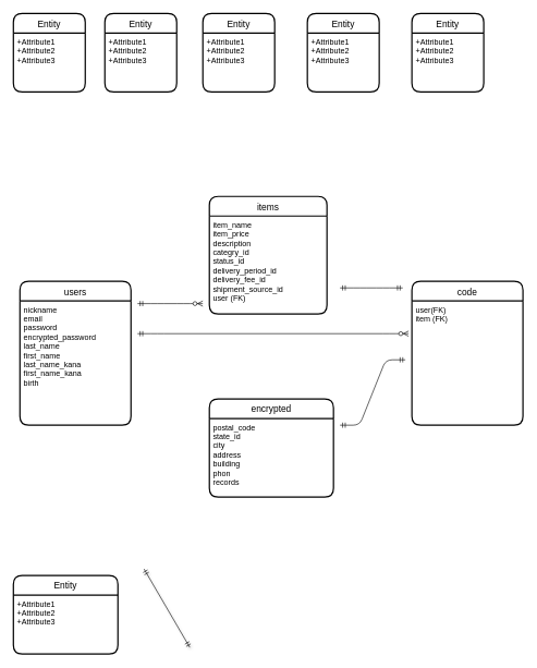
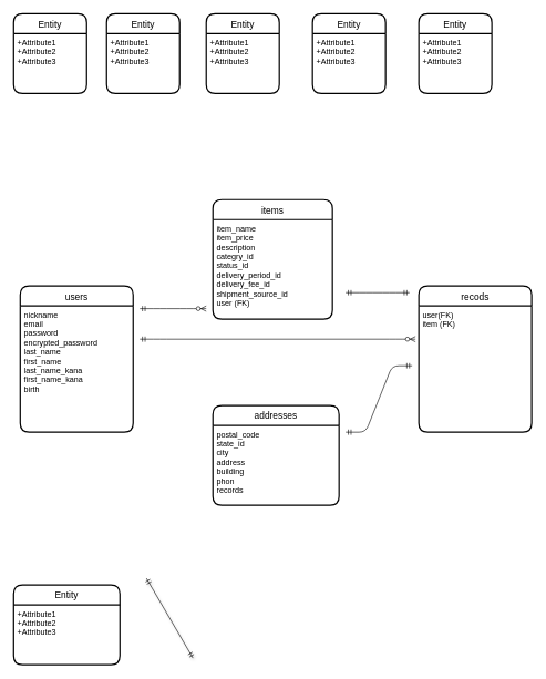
  <mxCell id="0" />
  <mxCell id="1" parent="0" />
  <mxCell id="2" value="" style="edgeStyle=entityRelationEdgeStyle;fontSize=12;html=1;endArrow=ERzeroToMany;startArrow=ERmandOne;" parent="1" edge="1"><mxGeometry width="100" height="100" relative="1" as="geometry"><mxPoint x="210" y="464" as="sourcePoint" /><mxPoint x="310" y="464" as="targetPoint" /></mxGeometry></mxCell>
  <mxCell id="3" value="" style="edgeStyle=entityRelationEdgeStyle;fontSize=12;html=1;endArrow=ERzeroToMany;startArrow=ERmandOne;rounded=1;" parent="1" edge="1"><mxGeometry width="100" height="100" relative="1" as="geometry"><mxPoint x="210" y="510" as="sourcePoint" /><mxPoint x="625" y="510" as="targetPoint" /></mxGeometry></mxCell>
  <mxCell id="4" value="" style="edgeStyle=entityRelationEdgeStyle;fontSize=12;html=1;endArrow=ERmandOne;startArrow=ERmandOne;" parent="1" edge="1"><mxGeometry width="100" height="100" relative="1" as="geometry"><mxPoint x="520" y="440" as="sourcePoint" /><mxPoint x="616" y="440" as="targetPoint" /></mxGeometry></mxCell>
- <mxCell id="5" value="code" style="swimlane;childLayout=stackLayout;horizontal=1;startSize=30;horizontalStack=0;rounded=1;fontSize=14;fontStyle=0;strokeWidth=2;resizeParent=0;resizeLast=1;shadow=0;dashed=0;align=center;" parent="1" vertex="1"><mxGeometry x="630" y="430" width="170" height="220" as="geometry" /></mxCell>
+ <mxCell id="5" value="recods" style="swimlane;childLayout=stackLayout;horizontal=1;startSize=30;horizontalStack=0;rounded=1;fontSize=14;fontStyle=0;strokeWidth=2;resizeParent=0;resizeLast=1;shadow=0;dashed=0;align=center;" parent="1" vertex="1"><mxGeometry x="630" y="430" width="170" height="220" as="geometry" /></mxCell>
  <mxCell id="6" value="user(FK)&#10;item (FK)&#10;" style="align=left;strokeColor=none;fillColor=none;spacingLeft=4;fontSize=12;verticalAlign=top;resizable=0;rotatable=0;part=1;" parent="5" vertex="1"><mxGeometry y="30" width="170" height="190" as="geometry" /></mxCell>
  <mxCell id="7" value="items" style="swimlane;childLayout=stackLayout;horizontal=1;startSize=30;horizontalStack=0;rounded=1;fontSize=14;fontStyle=0;strokeWidth=2;resizeParent=0;resizeLast=1;shadow=0;dashed=0;align=center;" parent="1" vertex="1"><mxGeometry x="320" y="300" width="180" height="180" as="geometry" /></mxCell>
  <mxCell id="8" value="item_name&#10;item_price&#10;description&#10;categry_id&#10;status_id&#10;delivery_period_id&#10;delivery_fee_id&#10;shipment_source_id&#10;user (FK)" style="align=left;strokeColor=none;fillColor=none;spacingLeft=4;fontSize=12;verticalAlign=top;resizable=0;rotatable=0;part=1;" parent="7" vertex="1"><mxGeometry y="30" width="180" height="150" as="geometry" /></mxCell>
  <mxCell id="9" value="users" style="swimlane;childLayout=stackLayout;horizontal=1;startSize=30;horizontalStack=0;rounded=1;fontSize=14;fontStyle=0;strokeWidth=2;resizeParent=0;resizeLast=1;shadow=0;dashed=0;align=center;" parent="1" vertex="1"><mxGeometry x="30" y="430" width="170" height="220" as="geometry" /></mxCell>
  <mxCell id="10" value="nickname&#10;email &#10;password&#10;encrypted_password&#10;last_name&#10;first_name&#10;last_name_kana&#10;first_name_kana&#10;birth" style="align=left;strokeColor=none;fillColor=none;spacingLeft=4;fontSize=12;verticalAlign=top;resizable=0;rotatable=0;part=1;" parent="9" vertex="1"><mxGeometry y="30" width="170" height="190" as="geometry" /></mxCell>
- <mxCell id="11" value="encrypted" style="swimlane;childLayout=stackLayout;horizontal=1;startSize=30;horizontalStack=0;rounded=1;fontSize=14;fontStyle=0;strokeWidth=2;resizeParent=0;resizeLast=1;shadow=0;dashed=0;align=center;" parent="1" vertex="1"><mxGeometry x="320" y="610" width="190" height="150" as="geometry" /></mxCell>
+ <mxCell id="11" value="addresses" style="swimlane;childLayout=stackLayout;horizontal=1;startSize=30;horizontalStack=0;rounded=1;fontSize=14;fontStyle=0;strokeWidth=2;resizeParent=0;resizeLast=1;shadow=0;dashed=0;align=center;" parent="1" vertex="1"><mxGeometry x="320" y="610" width="190" height="150" as="geometry" /></mxCell>
  <mxCell id="12" value="postal_code&#10;state_id&#10;city&#10;address&#10;building&#10;phon&#10;records" style="align=left;strokeColor=none;fillColor=none;spacingLeft=4;fontSize=12;verticalAlign=top;resizable=0;rotatable=0;part=1;" parent="11" vertex="1"><mxGeometry y="30" width="190" height="120" as="geometry" /></mxCell>
  <mxCell id="13" value="" style="edgeStyle=entityRelationEdgeStyle;fontSize=12;html=1;endArrow=ERmandOne;startArrow=ERmandOne;" parent="1" edge="1"><mxGeometry width="100" height="100" relative="1" as="geometry"><mxPoint x="520" y="650" as="sourcePoint" /><mxPoint x="620" y="550" as="targetPoint" /></mxGeometry></mxCell>
  <mxCell id="14" value="Entity" style="swimlane;childLayout=stackLayout;horizontal=1;startSize=30;horizontalStack=0;rounded=1;fontSize=14;fontStyle=0;strokeWidth=2;resizeParent=0;resizeLast=1;shadow=0;dashed=0;align=center;" vertex="1" parent="1"><mxGeometry x="20" y="880" width="160" height="120" as="geometry" /></mxCell>
  <mxCell id="15" value="+Attribute1&#10;+Attribute2&#10;+Attribute3" style="align=left;strokeColor=none;fillColor=none;spacingLeft=4;fontSize=12;verticalAlign=top;resizable=0;rotatable=0;part=1;" vertex="1" parent="14"><mxGeometry y="30" width="160" height="90" as="geometry" /></mxCell>
  <mxCell id="16" value="Entity" style="swimlane;childLayout=stackLayout;horizontal=1;startSize=30;horizontalStack=0;rounded=1;fontSize=14;fontStyle=0;strokeWidth=2;resizeParent=0;resizeLast=1;shadow=0;dashed=0;align=center;" vertex="1" parent="1"><mxGeometry x="310" y="20" width="110" height="120" as="geometry" /></mxCell>
  <mxCell id="17" value="+Attribute1&#10;+Attribute2&#10;+Attribute3" style="align=left;strokeColor=none;fillColor=none;spacingLeft=4;fontSize=12;verticalAlign=top;resizable=0;rotatable=0;part=1;" vertex="1" parent="16"><mxGeometry y="30" width="110" height="90" as="geometry" /></mxCell>
  <mxCell id="18" value="Entity" style="swimlane;childLayout=stackLayout;horizontal=1;startSize=30;horizontalStack=0;rounded=1;fontSize=14;fontStyle=0;strokeWidth=2;resizeParent=0;resizeLast=1;shadow=0;dashed=0;align=center;" vertex="1" parent="1"><mxGeometry x="470" y="20" width="110" height="120" as="geometry" /></mxCell>
  <mxCell id="19" value="+Attribute1&#10;+Attribute2&#10;+Attribute3" style="align=left;strokeColor=none;fillColor=none;spacingLeft=4;fontSize=12;verticalAlign=top;resizable=0;rotatable=0;part=1;" vertex="1" parent="18"><mxGeometry y="30" width="110" height="90" as="geometry" /></mxCell>
  <mxCell id="20" value="Entity" style="swimlane;childLayout=stackLayout;horizontal=1;startSize=30;horizontalStack=0;rounded=1;fontSize=14;fontStyle=0;strokeWidth=2;resizeParent=0;resizeLast=1;shadow=0;dashed=0;align=center;" vertex="1" parent="1"><mxGeometry x="630" y="20" width="110" height="120" as="geometry" /></mxCell>
  <mxCell id="21" value="+Attribute1&#10;+Attribute2&#10;+Attribute3" style="align=left;strokeColor=none;fillColor=none;spacingLeft=4;fontSize=12;verticalAlign=top;resizable=0;rotatable=0;part=1;" vertex="1" parent="20"><mxGeometry y="30" width="110" height="90" as="geometry" /></mxCell>
  <mxCell id="22" value="Entity" style="swimlane;childLayout=stackLayout;horizontal=1;startSize=30;horizontalStack=0;rounded=1;fontSize=14;fontStyle=0;strokeWidth=2;resizeParent=0;resizeLast=1;shadow=0;dashed=0;align=center;" vertex="1" parent="1"><mxGeometry x="160" y="20" width="110" height="120" as="geometry" /></mxCell>
  <mxCell id="23" value="+Attribute1&#10;+Attribute2&#10;+Attribute3" style="align=left;strokeColor=none;fillColor=none;spacingLeft=4;fontSize=12;verticalAlign=top;resizable=0;rotatable=0;part=1;" vertex="1" parent="22"><mxGeometry y="30" width="110" height="90" as="geometry" /></mxCell>
  <mxCell id="24" value="Entity" style="swimlane;childLayout=stackLayout;horizontal=1;startSize=30;horizontalStack=0;rounded=1;fontSize=14;fontStyle=0;strokeWidth=2;resizeParent=0;resizeLast=1;shadow=0;dashed=0;align=center;" vertex="1" parent="1"><mxGeometry x="20" y="20" width="110" height="120" as="geometry" /></mxCell>
  <mxCell id="25" value="+Attribute1&#10;+Attribute2&#10;+Attribute3" style="align=left;strokeColor=none;fillColor=none;spacingLeft=4;fontSize=12;verticalAlign=top;resizable=0;rotatable=0;part=1;" vertex="1" parent="24"><mxGeometry y="30" width="110" height="90" as="geometry" /></mxCell>
  <mxCell id="26" value="" style="endArrow=ERmandOne;html=1;rounded=0;shadow=1;startArrow=ERmandOne;startFill=0;endFill=0;" edge="1" parent="1"><mxGeometry relative="1" as="geometry"><mxPoint x="220" y="870" as="sourcePoint" /><mxPoint x="290" y="990" as="targetPoint" /><Array as="points" /></mxGeometry></mxCell>
